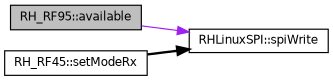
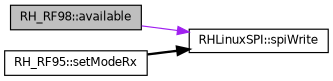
  digraph {
    rankdir=LR
    node [color=black fillcolor=white fontname=Helvetica fontsize=10 shape=record style=filled]
    edge [fontname=Helvetica fontsize=10 labelfontname=Helvetica labelfontsize=10]
-   n1 [fillcolor=grey75 fontcolor=black height=0.2 label="RH_RF95::available" width=0.4]
+   n1 [fillcolor=grey75 fontcolor=black height=0.2 label="RH_RF98::available" width=0.4]
    n2 [height=0.2 label="RHLinuxSPI::spiWrite" width=0.4]
-   n3 [height=0.2 label="RH_RF45::setModeRx" width=0.4]
+   n3 [height=0.2 label="RH_RF95::setModeRx" width=0.4]
    n1 -> n2 [color=purple style=solid]
    n3 -> n2 [color=black style=bold]
  }
